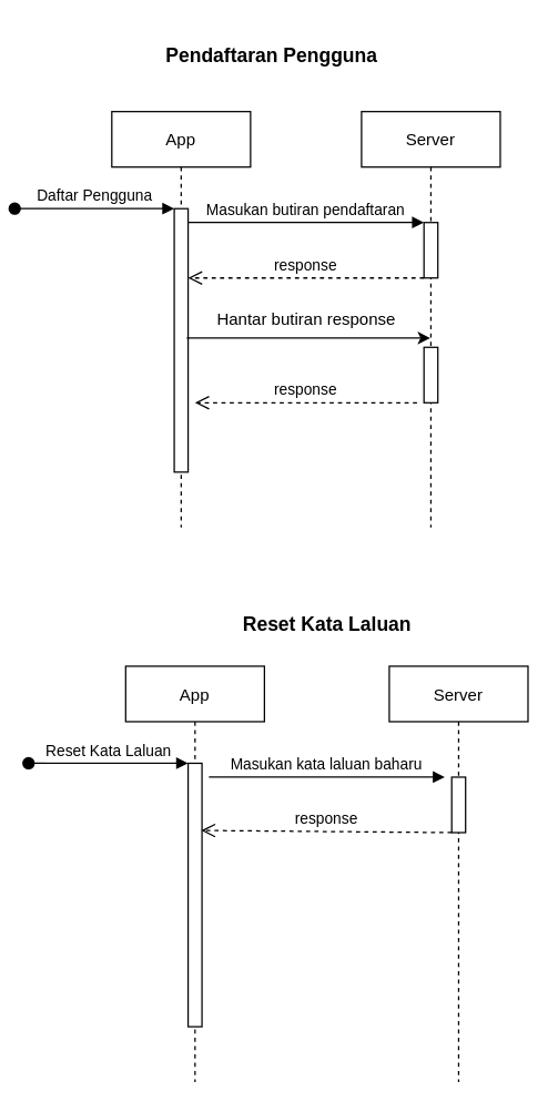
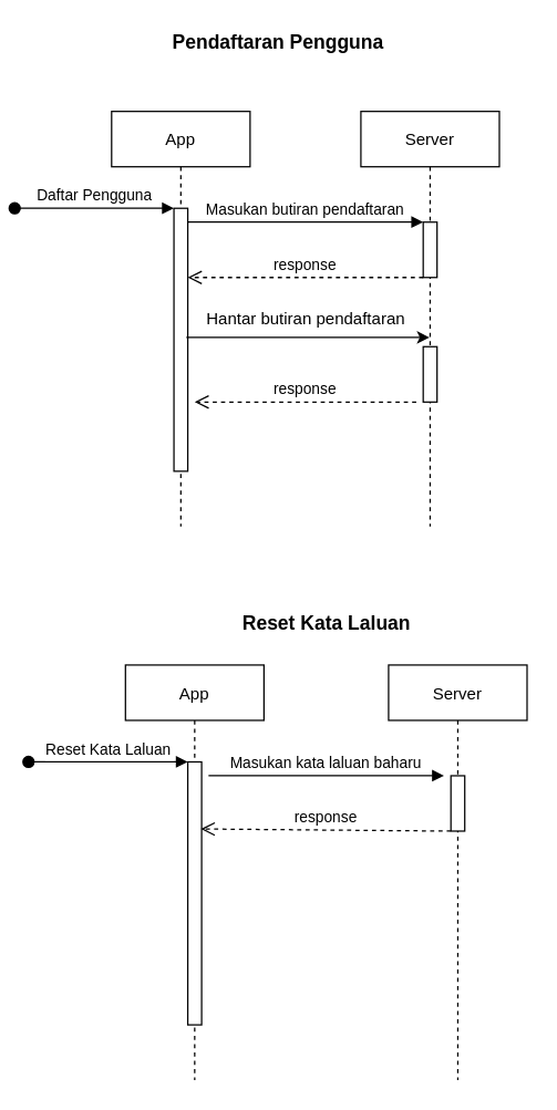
  <mxCell id="0" />
  <mxCell id="1" parent="0" />
  <mxCell id="2" value="App" style="shape=umlLifeline;perimeter=lifelinePerimeter;container=1;collapsible=0;recursiveResize=0;rounded=0;shadow=0;strokeWidth=1;" parent="1" vertex="1"><mxGeometry x="20" y="80" width="100" height="300" as="geometry" /></mxCell>
  <mxCell id="3" value="" style="points=[];perimeter=orthogonalPerimeter;rounded=0;shadow=0;strokeWidth=1;" parent="2" vertex="1"><mxGeometry x="45" y="70" width="10" height="190" as="geometry" /></mxCell>
  <mxCell id="4" value="Daftar Pengguna" style="verticalAlign=bottom;startArrow=oval;endArrow=block;startSize=8;shadow=0;strokeWidth=1;" parent="2" target="3" edge="1"><mxGeometry relative="1" as="geometry"><mxPoint x="-70" y="70" as="sourcePoint" /></mxGeometry></mxCell>
  <mxCell id="5" value="Server" style="shape=umlLifeline;perimeter=lifelinePerimeter;container=1;collapsible=0;recursiveResize=0;rounded=0;shadow=0;strokeWidth=1;" parent="1" vertex="1"><mxGeometry x="200" y="80" width="100" height="300" as="geometry" /></mxCell>
  <mxCell id="6" value="" style="points=[];perimeter=orthogonalPerimeter;rounded=0;shadow=0;strokeWidth=1;" parent="5" vertex="1"><mxGeometry x="45" y="80" width="10" height="40" as="geometry" /></mxCell>
  <mxCell id="7" value="response" style="verticalAlign=bottom;endArrow=open;dashed=1;endSize=8;exitX=0;exitY=0.95;shadow=0;strokeWidth=1;" parent="5" edge="1"><mxGeometry relative="1" as="geometry"><mxPoint x="-125" y="120.0" as="targetPoint" /><mxPoint x="45" y="120.0" as="sourcePoint" /></mxGeometry></mxCell>
  <mxCell id="8" value="" style="points=[];perimeter=orthogonalPerimeter;rounded=0;shadow=0;strokeWidth=1;" parent="5" vertex="1"><mxGeometry x="45" y="170" width="10" height="40" as="geometry" /></mxCell>
  <mxCell id="9" value="Masukan butiran pendaftaran" style="verticalAlign=bottom;endArrow=block;entryX=0;entryY=0;shadow=0;strokeWidth=1;" parent="1" source="3" target="6" edge="1"><mxGeometry relative="1" as="geometry"><mxPoint x="175" y="160" as="sourcePoint" /></mxGeometry></mxCell>
  <mxCell id="10" value="" style="endArrow=classic;html=1;rounded=0;exitX=0.9;exitY=0.491;exitDx=0;exitDy=0;exitPerimeter=0;" parent="1" source="3" target="5" edge="1"><mxGeometry width="50" height="50" relative="1" as="geometry"><mxPoint x="300" y="360" as="sourcePoint" /><mxPoint x="350" y="310" as="targetPoint" /></mxGeometry></mxCell>
  <mxCell id="11" value="response" style="verticalAlign=bottom;endArrow=open;dashed=1;endSize=8;exitX=0;exitY=0.95;shadow=0;strokeWidth=1;" parent="1" edge="1"><mxGeometry relative="1" as="geometry"><mxPoint x="80" y="290" as="targetPoint" /><mxPoint x="240" y="290" as="sourcePoint" /></mxGeometry></mxCell>
- <mxCell id="12" value="Hantar butiran response" style="text;html=1;align=center;verticalAlign=middle;resizable=0;points=[];autosize=1;strokeColor=none;fillColor=none;" parent="1" vertex="1"><mxGeometry x="80" y="220" width="160" height="20" as="geometry" /></mxCell>
+ <mxCell id="12" value="Hantar butiran pendaftaran" style="text;html=1;align=center;verticalAlign=middle;resizable=0;points=[];autosize=1;strokeColor=none;fillColor=none;" parent="1" vertex="1"><mxGeometry x="80" y="220" width="160" height="20" as="geometry" /></mxCell>
  <mxCell id="13" value="App" style="shape=umlLifeline;perimeter=lifelinePerimeter;container=1;collapsible=0;recursiveResize=0;rounded=0;shadow=0;strokeWidth=1;" parent="1" vertex="1"><mxGeometry x="30" y="480" width="100" height="300" as="geometry" /></mxCell>
  <mxCell id="14" value="" style="points=[];perimeter=orthogonalPerimeter;rounded=0;shadow=0;strokeWidth=1;" parent="13" vertex="1"><mxGeometry x="45" y="70" width="10" height="190" as="geometry" /></mxCell>
  <mxCell id="15" value="Reset Kata Laluan" style="verticalAlign=bottom;startArrow=oval;endArrow=block;startSize=8;shadow=0;strokeWidth=1;" parent="13" target="14" edge="1"><mxGeometry relative="1" as="geometry"><mxPoint x="-70" y="70" as="sourcePoint" /></mxGeometry></mxCell>
  <mxCell id="16" value="Server" style="shape=umlLifeline;perimeter=lifelinePerimeter;container=1;collapsible=0;recursiveResize=0;rounded=0;shadow=0;strokeWidth=1;" parent="1" vertex="1"><mxGeometry x="220" y="480" width="100" height="300" as="geometry" /></mxCell>
  <mxCell id="17" value="" style="points=[];perimeter=orthogonalPerimeter;rounded=0;shadow=0;strokeWidth=1;" parent="16" vertex="1"><mxGeometry x="45" y="80" width="10" height="40" as="geometry" /></mxCell>
  <mxCell id="18" value="response" style="verticalAlign=bottom;endArrow=open;dashed=1;endSize=8;exitX=0;exitY=0.95;shadow=0;strokeWidth=1;entryX=0.94;entryY=0.255;entryDx=0;entryDy=0;entryPerimeter=0;" parent="16" target="14" edge="1"><mxGeometry relative="1" as="geometry"><mxPoint x="-125" y="120.0" as="targetPoint" /><mxPoint x="45" y="120.0" as="sourcePoint" /></mxGeometry></mxCell>
  <mxCell id="19" value="Masukan kata laluan baharu" style="verticalAlign=bottom;endArrow=block;entryX=0;entryY=0;shadow=0;strokeWidth=1;" parent="1" edge="1"><mxGeometry relative="1" as="geometry"><mxPoint x="90" y="560" as="sourcePoint" /><mxPoint x="260" y="560" as="targetPoint" /></mxGeometry></mxCell>
- <mxCell id="20" value="&lt;font style=&quot;font-size: 14px&quot;&gt;&lt;b&gt;Pendaftaran Pengguna&lt;/b&gt;&lt;/font&gt;" style="text;html=1;align=center;verticalAlign=middle;resizable=0;points=[];autosize=1;strokeColor=none;fillColor=none;" parent="1" vertex="1"><mxGeometry x="50" y="30" width="170" height="20" as="geometry" /></mxCell>
+ <mxCell id="20" value="&lt;font style=&quot;font-size: 14px&quot;&gt;&lt;b&gt;Pendaftaran Pengguna&lt;/b&gt;&lt;/font&gt;" style="text;html=1;align=center;verticalAlign=middle;resizable=0;points=[];autosize=1;strokeColor=none;fillColor=none;" parent="1" vertex="1"><mxGeometry x="55" y="20" width="170" height="20" as="geometry" /></mxCell>
  <mxCell id="21" value="&lt;font style=&quot;font-size: 14px&quot;&gt;&lt;b&gt;Reset Kata Laluan&lt;/b&gt;&lt;/font&gt;" style="text;html=1;align=center;verticalAlign=middle;resizable=0;points=[];autosize=1;strokeColor=none;fillColor=none;" parent="1" vertex="1"><mxGeometry x="105" y="440" width="140" height="20" as="geometry" /></mxCell>
